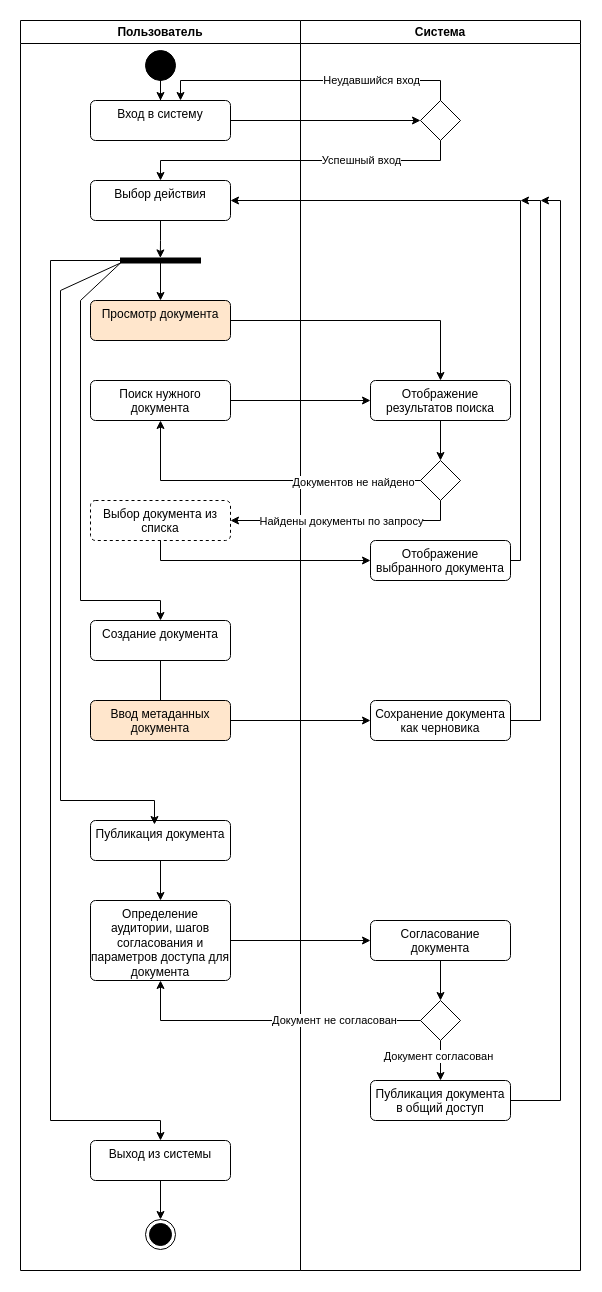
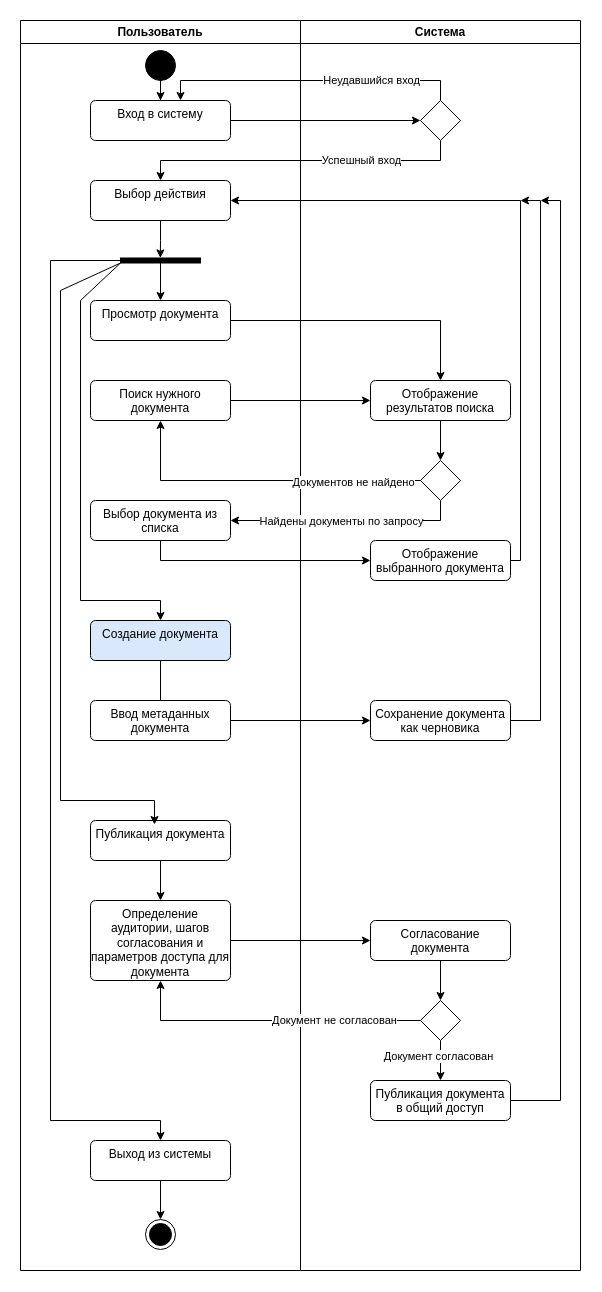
  <mxCell id="0" />
  <mxCell id="1" parent="0" />
  <mxCell id="2" value="" style="group" parent="1" vertex="1" connectable="0"><mxGeometry x="20" y="20" width="560" height="1250" as="geometry" /></mxCell>
  <mxCell id="3" value="Пользователь" style="swimlane;whiteSpace=wrap;startSize=23;" parent="2" vertex="1"><mxGeometry width="280" height="1250" as="geometry" /></mxCell>
  <mxCell id="4" style="edgeStyle=orthogonalEdgeStyle;rounded=0;orthogonalLoop=1;jettySize=auto;html=1;entryX=0.5;entryY=0;entryDx=0;entryDy=0;" parent="3" source="5" target="6" edge="1"><mxGeometry relative="1" as="geometry" /></mxCell>
  <mxCell id="5" value="" style="ellipse;fillColor=strokeColor;html=1;" parent="3" vertex="1"><mxGeometry x="125" y="30" width="30" height="30" as="geometry" /></mxCell>
  <mxCell id="6" value="Вход в систему" style="html=1;align=center;verticalAlign=top;rounded=1;absoluteArcSize=1;arcSize=10;dashed=0;whiteSpace=wrap;" parent="3" vertex="1"><mxGeometry x="70" y="80" width="140" height="40" as="geometry" /></mxCell>
  <mxCell id="7" value="Выбор действия" style="html=1;align=center;verticalAlign=top;rounded=1;absoluteArcSize=1;arcSize=10;dashed=0;whiteSpace=wrap;" parent="3" vertex="1"><mxGeometry x="70" y="160" width="140" height="40" as="geometry" /></mxCell>
  <mxCell id="8" style="edgeStyle=orthogonalEdgeStyle;rounded=0;orthogonalLoop=1;jettySize=auto;html=1;entryX=0.5;entryY=0;entryDx=0;entryDy=0;" parent="3" source="11" target="14" edge="1"><mxGeometry relative="1" as="geometry" /></mxCell>
  <mxCell id="9" style="edgeStyle=orthogonalEdgeStyle;rounded=0;orthogonalLoop=1;jettySize=auto;html=1;entryX=0.5;entryY=0;entryDx=0;entryDy=0;" parent="3" source="11" target="18" edge="1"><mxGeometry relative="1" as="geometry"><Array as="points"><mxPoint x="60" y="280" /><mxPoint x="60" y="580" /><mxPoint x="140" y="580" /></Array></mxGeometry></mxCell>
  <mxCell id="10" style="edgeStyle=orthogonalEdgeStyle;rounded=0;orthogonalLoop=1;jettySize=auto;html=1;entryX=0.5;entryY=0;entryDx=0;entryDy=0;exitX=0.9;exitY=0.955;exitDx=0;exitDy=0;exitPerimeter=0;" parent="3" source="11" target="25" edge="1"><mxGeometry relative="1" as="geometry"><mxPoint x="60" y="240" as="sourcePoint" /><Array as="points"><mxPoint x="104" y="240" /><mxPoint x="30" y="240" /><mxPoint x="30" y="1100" /><mxPoint x="140" y="1100" /></Array></mxGeometry></mxCell>
  <mxCell id="11" value="" style="html=1;points=[];perimeter=orthogonalPerimeter;fillColor=strokeColor;rotation=90;" parent="3" vertex="1"><mxGeometry x="137.5" y="200" width="5" height="80" as="geometry" /></mxCell>
  <mxCell id="12" style="edgeStyle=orthogonalEdgeStyle;rounded=0;orthogonalLoop=1;jettySize=auto;html=1;entryX=-0.014;entryY=0.502;entryDx=0;entryDy=0;entryPerimeter=0;" parent="3" source="7" target="11" edge="1"><mxGeometry relative="1" as="geometry" /></mxCell>
  <mxCell id="13" style="edgeStyle=orthogonalEdgeStyle;rounded=0;orthogonalLoop=1;jettySize=auto;html=1;" parent="3" source="14" target="30" edge="1"><mxGeometry relative="1" as="geometry" /></mxCell>
- <mxCell id="14" value="Просмотр документа" style="html=1;align=center;verticalAlign=top;rounded=1;absoluteArcSize=1;arcSize=10;dashed=0;whiteSpace=wrap;fillColor=#ffe6cc;" parent="3" vertex="1"><mxGeometry x="70" y="280" width="140" height="40" as="geometry" /></mxCell>
+ <mxCell id="14" value="Просмотр документа" style="html=1;align=center;verticalAlign=top;rounded=1;absoluteArcSize=1;arcSize=10;dashed=0;whiteSpace=wrap;" parent="3" vertex="1"><mxGeometry x="70" y="280" width="140" height="40" as="geometry" /></mxCell>
  <mxCell id="15" value="Поиск нужного документа" style="html=1;align=center;verticalAlign=top;rounded=1;absoluteArcSize=1;arcSize=10;dashed=0;whiteSpace=wrap;" parent="3" vertex="1"><mxGeometry x="70" y="360" width="140" height="40" as="geometry" /></mxCell>
- <mxCell id="16" value="Выбор документа из списка" style="html=1;align=center;verticalAlign=top;rounded=1;absoluteArcSize=1;arcSize=10;dashed=1;whiteSpace=wrap;" parent="3" vertex="1"><mxGeometry x="70" y="480" width="140" height="40" as="geometry" /></mxCell>
+ <mxCell id="16" value="Выбор документа из списка" style="html=1;align=center;verticalAlign=top;rounded=1;absoluteArcSize=1;arcSize=10;dashed=0;whiteSpace=wrap;" parent="3" vertex="1"><mxGeometry x="70" y="480" width="140" height="40" as="geometry" /></mxCell>
  <mxCell id="17" style="edgeStyle=orthogonalEdgeStyle;rounded=0;orthogonalLoop=1;jettySize=auto;html=1;entryX=0.5;entryY=0;entryDx=0;entryDy=0;endArrow=none;" parent="3" source="18" target="19" edge="1"><mxGeometry relative="1" as="geometry" /></mxCell>
- <mxCell id="18" value="Создание документа" style="html=1;align=center;verticalAlign=top;rounded=1;absoluteArcSize=1;arcSize=10;dashed=0;whiteSpace=wrap;" parent="3" vertex="1"><mxGeometry x="70" y="600" width="140" height="40" as="geometry" /></mxCell>
- <mxCell id="19" value="Ввод метаданных документа" style="html=1;align=center;verticalAlign=top;rounded=1;absoluteArcSize=1;arcSize=10;dashed=0;whiteSpace=wrap;fillColor=#ffe6cc;" parent="3" vertex="1"><mxGeometry x="70" y="680" width="140" height="40" as="geometry" /></mxCell>
+ <mxCell id="18" value="Создание документа" style="html=1;align=center;verticalAlign=top;rounded=1;absoluteArcSize=1;arcSize=10;dashed=0;whiteSpace=wrap;fillColor=#dae8fc;" parent="3" vertex="1"><mxGeometry x="70" y="600" width="140" height="40" as="geometry" /></mxCell>
+ <mxCell id="19" value="Ввод метаданных документа" style="html=1;align=center;verticalAlign=top;rounded=1;absoluteArcSize=1;arcSize=10;dashed=0;whiteSpace=wrap;" parent="3" vertex="1"><mxGeometry x="70" y="680" width="140" height="40" as="geometry" /></mxCell>
  <mxCell id="20" style="edgeStyle=orthogonalEdgeStyle;rounded=0;orthogonalLoop=1;jettySize=auto;html=1;entryX=0.5;entryY=0;entryDx=0;entryDy=0;" parent="3" source="21" target="22" edge="1"><mxGeometry relative="1" as="geometry" /></mxCell>
  <mxCell id="21" value="Публикация документа" style="html=1;align=center;verticalAlign=top;rounded=1;absoluteArcSize=1;arcSize=10;dashed=0;whiteSpace=wrap;" parent="3" vertex="1"><mxGeometry x="70" y="800" width="140" height="40" as="geometry" /></mxCell>
  <mxCell id="22" value="Определение аудитории, шагов согласования и параметров доступа для документа" style="html=1;align=center;verticalAlign=top;rounded=1;absoluteArcSize=1;arcSize=10;dashed=0;whiteSpace=wrap;" parent="3" vertex="1"><mxGeometry x="70" y="880" width="140" height="80" as="geometry" /></mxCell>
  <mxCell id="23" style="edgeStyle=orthogonalEdgeStyle;rounded=0;orthogonalLoop=1;jettySize=auto;html=1;entryX=0.457;entryY=0.1;entryDx=0;entryDy=0;entryPerimeter=0;" parent="3" source="11" target="21" edge="1"><mxGeometry relative="1" as="geometry"><Array as="points"><mxPoint x="40" y="270" /><mxPoint x="40" y="780" /><mxPoint x="134" y="780" /></Array></mxGeometry></mxCell>
  <mxCell id="24" style="edgeStyle=orthogonalEdgeStyle;rounded=0;orthogonalLoop=1;jettySize=auto;html=1;entryX=0.5;entryY=0;entryDx=0;entryDy=0;" parent="3" source="25" target="26" edge="1"><mxGeometry relative="1" as="geometry" /></mxCell>
  <mxCell id="25" value="Выход из системы" style="html=1;align=center;verticalAlign=top;rounded=1;absoluteArcSize=1;arcSize=10;dashed=0;whiteSpace=wrap;" parent="3" vertex="1"><mxGeometry x="70" y="1120" width="140" height="40" as="geometry" /></mxCell>
  <mxCell id="26" value="" style="ellipse;html=1;shape=endState;fillColor=strokeColor;" parent="3" vertex="1"><mxGeometry x="125" y="1199" width="30" height="30" as="geometry" /></mxCell>
  <mxCell id="27" value="Система" style="swimlane;whiteSpace=wrap" parent="2" vertex="1"><mxGeometry x="280" width="280" height="1250" as="geometry" /></mxCell>
  <mxCell id="28" value="" style="rhombus;" parent="27" vertex="1"><mxGeometry x="120" y="80" width="40" height="40" as="geometry" /></mxCell>
  <mxCell id="29" style="edgeStyle=orthogonalEdgeStyle;rounded=0;orthogonalLoop=1;jettySize=auto;html=1;entryX=0.5;entryY=0;entryDx=0;entryDy=0;" parent="27" source="30" target="31" edge="1"><mxGeometry relative="1" as="geometry" /></mxCell>
  <mxCell id="30" value="Отображение результатов поиска" style="html=1;align=center;verticalAlign=top;rounded=1;absoluteArcSize=1;arcSize=10;dashed=0;whiteSpace=wrap;" parent="27" vertex="1"><mxGeometry x="70" y="360" width="140" height="40" as="geometry" /></mxCell>
  <mxCell id="31" value="" style="rhombus;" parent="27" vertex="1"><mxGeometry x="120" y="440" width="40" height="40" as="geometry" /></mxCell>
  <mxCell id="32" value="Отображение выбранного документа" style="html=1;align=center;verticalAlign=top;rounded=1;absoluteArcSize=1;arcSize=10;dashed=0;whiteSpace=wrap;" parent="27" vertex="1"><mxGeometry x="70" y="520" width="140" height="40" as="geometry" /></mxCell>
  <mxCell id="33" style="edgeStyle=orthogonalEdgeStyle;rounded=0;orthogonalLoop=1;jettySize=auto;html=1;" parent="27" source="34" edge="1"><mxGeometry relative="1" as="geometry"><mxPoint x="220" y="180" as="targetPoint" /><Array as="points"><mxPoint x="240" y="700" /><mxPoint x="240" y="180" /></Array></mxGeometry></mxCell>
  <mxCell id="34" value="Сохранение документа как черновика" style="html=1;align=center;verticalAlign=top;rounded=1;absoluteArcSize=1;arcSize=10;dashed=0;whiteSpace=wrap;" parent="27" vertex="1"><mxGeometry x="70" y="680" width="140" height="40" as="geometry" /></mxCell>
  <mxCell id="35" style="edgeStyle=orthogonalEdgeStyle;rounded=0;orthogonalLoop=1;jettySize=auto;html=1;entryX=0.5;entryY=0;entryDx=0;entryDy=0;" parent="27" source="36" target="39" edge="1"><mxGeometry relative="1" as="geometry" /></mxCell>
  <mxCell id="36" value="Согласование документа" style="html=1;align=center;verticalAlign=top;rounded=1;absoluteArcSize=1;arcSize=10;dashed=0;whiteSpace=wrap;" parent="27" vertex="1"><mxGeometry x="70" y="900" width="140" height="40" as="geometry" /></mxCell>
  <mxCell id="37" style="edgeStyle=orthogonalEdgeStyle;rounded=0;orthogonalLoop=1;jettySize=auto;html=1;entryX=0.5;entryY=0;entryDx=0;entryDy=0;" parent="27" source="39" target="41" edge="1"><mxGeometry relative="1" as="geometry" /></mxCell>
  <mxCell id="38" value="Документ согласован" style="edgeLabel;html=1;align=center;verticalAlign=middle;resizable=0;points=[];" parent="37" vertex="1" connectable="0"><mxGeometry x="-0.25" y="-3" relative="1" as="geometry"><mxPoint as="offset" /></mxGeometry></mxCell>
  <mxCell id="39" value="" style="rhombus;" parent="27" vertex="1"><mxGeometry x="120" y="980" width="40" height="40" as="geometry" /></mxCell>
  <mxCell id="40" style="edgeStyle=orthogonalEdgeStyle;rounded=0;orthogonalLoop=1;jettySize=auto;html=1;" parent="27" source="41" edge="1"><mxGeometry relative="1" as="geometry"><mxPoint x="240" y="180" as="targetPoint" /><Array as="points"><mxPoint x="260" y="1080" /><mxPoint x="260" y="180" /></Array></mxGeometry></mxCell>
  <mxCell id="41" value="Публикация документа в общий доступ" style="html=1;align=center;verticalAlign=top;rounded=1;absoluteArcSize=1;arcSize=10;dashed=0;whiteSpace=wrap;" parent="27" vertex="1"><mxGeometry x="70" y="1060" width="140" height="40" as="geometry" /></mxCell>
  <mxCell id="42" style="edgeStyle=orthogonalEdgeStyle;rounded=0;orthogonalLoop=1;jettySize=auto;html=1;entryX=0;entryY=0.5;entryDx=0;entryDy=0;" parent="2" source="6" target="28" edge="1"><mxGeometry relative="1" as="geometry" /></mxCell>
  <mxCell id="43" style="edgeStyle=orthogonalEdgeStyle;rounded=0;orthogonalLoop=1;jettySize=auto;html=1;entryX=0.643;entryY=0;entryDx=0;entryDy=0;entryPerimeter=0;" parent="2" source="28" target="6" edge="1"><mxGeometry relative="1" as="geometry"><Array as="points"><mxPoint x="420" y="60" /><mxPoint x="160" y="60" /></Array></mxGeometry></mxCell>
  <mxCell id="44" value="Неудавшийся вход" style="edgeLabel;html=1;align=center;verticalAlign=middle;resizable=0;points=[];" parent="43" vertex="1" connectable="0"><mxGeometry x="-0.591" y="-1" relative="1" as="geometry"><mxPoint x="-29" as="offset" /></mxGeometry></mxCell>
  <mxCell id="45" style="edgeStyle=orthogonalEdgeStyle;rounded=0;orthogonalLoop=1;jettySize=auto;html=1;entryX=0.5;entryY=0;entryDx=0;entryDy=0;" parent="2" source="28" target="7" edge="1"><mxGeometry relative="1" as="geometry"><Array as="points"><mxPoint x="420" y="140" /><mxPoint x="140" y="140" /></Array></mxGeometry></mxCell>
  <mxCell id="46" value="Успешный вход" style="edgeLabel;html=1;align=center;verticalAlign=middle;resizable=0;points=[];" parent="45" vertex="1" connectable="0"><mxGeometry x="-0.195" y="-1" relative="1" as="geometry"><mxPoint x="29" as="offset" /></mxGeometry></mxCell>
  <mxCell id="47" style="edgeStyle=orthogonalEdgeStyle;rounded=0;orthogonalLoop=1;jettySize=auto;html=1;entryX=0;entryY=0.5;entryDx=0;entryDy=0;" parent="2" source="15" target="30" edge="1"><mxGeometry relative="1" as="geometry" /></mxCell>
  <mxCell id="48" style="edgeStyle=orthogonalEdgeStyle;rounded=0;orthogonalLoop=1;jettySize=auto;html=1;entryX=0.5;entryY=1;entryDx=0;entryDy=0;" parent="2" source="31" target="15" edge="1"><mxGeometry relative="1" as="geometry" /></mxCell>
  <mxCell id="49" value="Документов не найдено" style="edgeLabel;html=1;align=center;verticalAlign=middle;resizable=0;points=[];" parent="48" vertex="1" connectable="0"><mxGeometry x="-0.575" y="1" relative="1" as="geometry"><mxPoint as="offset" /></mxGeometry></mxCell>
  <mxCell id="50" style="edgeStyle=orthogonalEdgeStyle;rounded=0;orthogonalLoop=1;jettySize=auto;html=1;entryX=1;entryY=0.5;entryDx=0;entryDy=0;" parent="2" source="31" target="16" edge="1"><mxGeometry relative="1" as="geometry"><Array as="points"><mxPoint x="420" y="500" /></Array></mxGeometry></mxCell>
  <mxCell id="51" value="Найдены документы по запросу" style="edgeLabel;html=1;align=center;verticalAlign=middle;resizable=0;points=[];" parent="50" vertex="1" connectable="0"><mxGeometry x="-0.148" relative="1" as="geometry"><mxPoint x="-22" as="offset" /></mxGeometry></mxCell>
  <mxCell id="52" style="edgeStyle=orthogonalEdgeStyle;rounded=0;orthogonalLoop=1;jettySize=auto;html=1;" parent="2" source="16" target="32" edge="1"><mxGeometry relative="1" as="geometry"><Array as="points"><mxPoint x="140" y="540" /></Array></mxGeometry></mxCell>
  <mxCell id="53" style="edgeStyle=orthogonalEdgeStyle;rounded=0;orthogonalLoop=1;jettySize=auto;html=1;entryX=1;entryY=0.5;entryDx=0;entryDy=0;" parent="2" source="32" target="7" edge="1"><mxGeometry relative="1" as="geometry"><Array as="points"><mxPoint x="500" y="540" /><mxPoint x="500" y="180" /></Array></mxGeometry></mxCell>
  <mxCell id="54" style="edgeStyle=orthogonalEdgeStyle;rounded=0;orthogonalLoop=1;jettySize=auto;html=1;" parent="2" source="19" target="34" edge="1"><mxGeometry relative="1" as="geometry" /></mxCell>
  <mxCell id="55" style="edgeStyle=orthogonalEdgeStyle;rounded=0;orthogonalLoop=1;jettySize=auto;html=1;entryX=0.5;entryY=1;entryDx=0;entryDy=0;" parent="2" source="39" target="22" edge="1"><mxGeometry relative="1" as="geometry" /></mxCell>
  <mxCell id="56" value="Документ не согласован" style="edgeLabel;html=1;align=center;verticalAlign=middle;resizable=0;points=[];" parent="55" vertex="1" connectable="0"><mxGeometry x="-0.42" y="-1" relative="1" as="geometry"><mxPoint as="offset" /></mxGeometry></mxCell>
  <mxCell id="57" style="edgeStyle=orthogonalEdgeStyle;rounded=0;orthogonalLoop=1;jettySize=auto;html=1;entryX=0;entryY=0.5;entryDx=0;entryDy=0;" parent="2" source="22" target="36" edge="1"><mxGeometry relative="1" as="geometry" /></mxCell>
